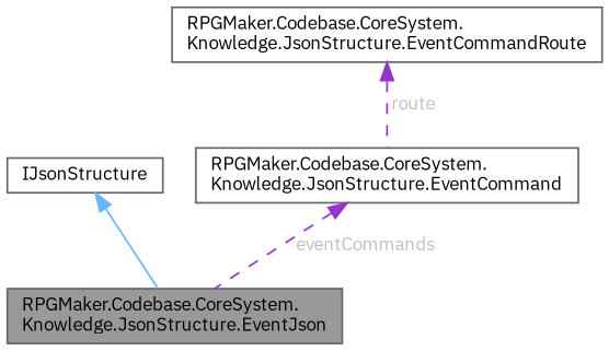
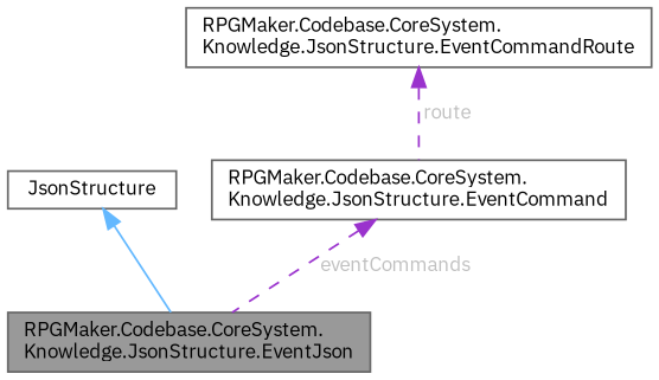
  digraph {
    fontname="IBM Plex Sans"
    node [color=gray40 fillcolor=white fontname="IBM Plex Sans" fontsize=10 shape=box style=filled]
    edge [color=darkorchid3 dir=back fontname="IBM Plex Sans" fontsize=10 labelfontname=Helvetica labelfontsize=10 style=dashed fontcolor=grey]
    n1 [fillcolor=grey60 fontcolor=black height=0.2 label="RPGMaker.Codebase.CoreSystem.\lKnowledge.JsonStructure.EventJson" width=0.4]
-   n2 [height=0.2 label=IJsonStructure width=0.4]
+   n2 [height=0.2 label=JsonStructure width=0.4]
    n3 [height=0.2 label="RPGMaker.Codebase.CoreSystem.\lKnowledge.JsonStructure.EventCommand" width=0.4]
    n4 [height=0.2 label="RPGMaker.Codebase.CoreSystem.\lKnowledge.JsonStructure.EventCommandRoute" width=0.4]
    n2 -> n1 [color=steelblue1 style=solid fontcolor=""]
    n3 -> n1 [label=" eventCommands"]
    n4 -> n3 [label=" route"]
  }
